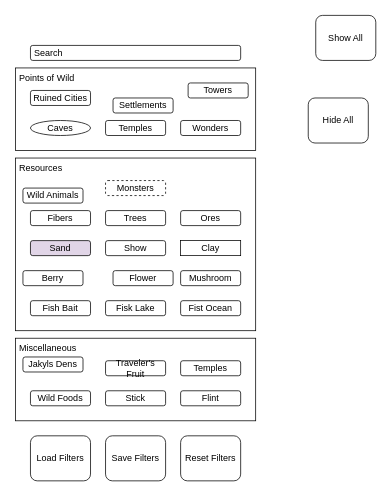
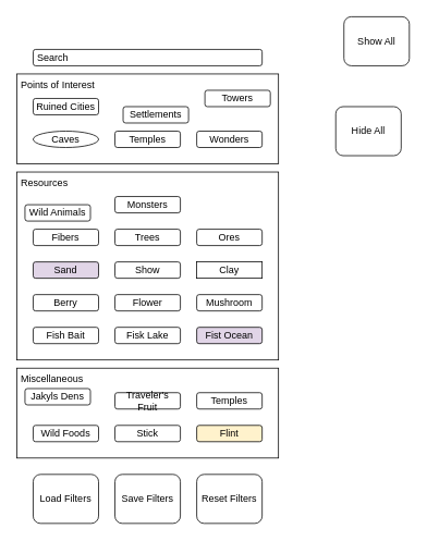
  <mxCell id="0" />
  <mxCell id="1" parent="0" />
  <mxCell id="2" value="&amp;nbsp;Resources" style="rounded=0;whiteSpace=wrap;html=1;align=left;verticalAlign=top;" vertex="1" parent="1"><mxGeometry x="20" y="210" width="320" height="230" as="geometry" /></mxCell>
- <mxCell id="3" value="&lt;div align=&quot;left&quot;&gt;&amp;nbsp;Points of Wild&lt;/div&gt;" style="rounded=0;whiteSpace=wrap;html=1;align=left;verticalAlign=top;" vertex="1" parent="1"><mxGeometry x="20" y="90" width="320" height="110" as="geometry" /></mxCell>
+ <mxCell id="3" value="&lt;div align=&quot;left&quot;&gt;&amp;nbsp;Points of Interest&lt;/div&gt;" style="rounded=0;whiteSpace=wrap;html=1;align=left;verticalAlign=top;" vertex="1" parent="1"><mxGeometry x="20" y="90" width="320" height="110" as="geometry" /></mxCell>
  <mxCell id="4" value="&lt;div align=&quot;left&quot;&gt;&amp;nbsp;Search&lt;/div&gt;" style="rounded=1;whiteSpace=wrap;html=1;align=left;" vertex="1" parent="1"><mxGeometry x="40" y="60" width="280" height="20" as="geometry" /></mxCell>
  <mxCell id="5" value="Ruined Cities" style="rounded=1;whiteSpace=wrap;html=1;" vertex="1" parent="1"><mxGeometry x="40" y="120" width="80" height="20" as="geometry" /></mxCell>
  <mxCell id="6" value="Caves" style="ellipse;whiteSpace=wrap;html=1;" vertex="1" parent="1"><mxGeometry x="40" y="160" width="80" height="20" as="geometry" /></mxCell>
  <mxCell id="7" value="Temples" style="rounded=1;whiteSpace=wrap;html=1;" vertex="1" parent="1"><mxGeometry x="140" y="160" width="80" height="20" as="geometry" /></mxCell>
  <mxCell id="8" value="Towers" style="rounded=1;whiteSpace=wrap;html=1;" vertex="1" parent="1"><mxGeometry x="250" y="110" width="80" height="20" as="geometry" /></mxCell>
  <mxCell id="9" value="Settlements" style="rounded=1;whiteSpace=wrap;html=1;" vertex="1" parent="1"><mxGeometry x="150" y="130" width="80" height="20" as="geometry" /></mxCell>
  <mxCell id="10" value="Wonders" style="rounded=1;whiteSpace=wrap;html=1;" vertex="1" parent="1"><mxGeometry x="240" y="160" width="80" height="20" as="geometry" /></mxCell>
- <mxCell id="11" value="Monsters" style="rounded=1;whiteSpace=wrap;html=1;dashed=1;" vertex="1" parent="1"><mxGeometry x="140" y="240" width="80" height="20" as="geometry" /></mxCell>
+ <mxCell id="11" value="Monsters" style="rounded=1;whiteSpace=wrap;html=1;" vertex="1" parent="1"><mxGeometry x="140" y="240" width="80" height="20" as="geometry" /></mxCell>
  <mxCell id="12" value="Wild Animals" style="rounded=1;whiteSpace=wrap;html=1;" vertex="1" parent="1"><mxGeometry x="30" y="250" width="80" height="20" as="geometry" /></mxCell>
  <mxCell id="13" value="&lt;div align=&quot;left&quot;&gt;&amp;nbsp;Miscellaneous&lt;br&gt;&lt;/div&gt;" style="rounded=0;whiteSpace=wrap;html=1;align=left;verticalAlign=top;" vertex="1" parent="1"><mxGeometry x="20" y="450" width="320" height="110" as="geometry" /></mxCell>
  <mxCell id="14" value="Traveler's Fruit" style="rounded=1;whiteSpace=wrap;html=1;" vertex="1" parent="1"><mxGeometry x="140" y="480" width="80" height="20" as="geometry" /></mxCell>
  <mxCell id="15" value="Jakyls Dens" style="rounded=1;whiteSpace=wrap;html=1;" vertex="1" parent="1"><mxGeometry x="30" y="475" width="80" height="20" as="geometry" /></mxCell>
  <mxCell id="16" value="Temples" style="rounded=1;whiteSpace=wrap;html=1;" vertex="1" parent="1"><mxGeometry x="240" y="480" width="80" height="20" as="geometry" /></mxCell>
  <mxCell id="17" value="Stick" style="rounded=1;whiteSpace=wrap;html=1;" vertex="1" parent="1"><mxGeometry x="140" y="520" width="80" height="20" as="geometry" /></mxCell>
  <mxCell id="18" value="Wild Foods" style="rounded=1;whiteSpace=wrap;html=1;" vertex="1" parent="1"><mxGeometry x="40" y="520" width="80" height="20" as="geometry" /></mxCell>
- <mxCell id="19" value="Flint" style="rounded=1;whiteSpace=wrap;html=1;" vertex="1" parent="1"><mxGeometry x="240" y="520" width="80" height="20" as="geometry" /></mxCell>
+ <mxCell id="19" value="Flint" style="rounded=1;whiteSpace=wrap;html=1;fillColor=#fff2cc;" vertex="1" parent="1"><mxGeometry x="240" y="520" width="80" height="20" as="geometry" /></mxCell>
  <mxCell id="20" value="Trees" style="rounded=1;whiteSpace=wrap;html=1;" vertex="1" parent="1"><mxGeometry x="140" y="280" width="80" height="20" as="geometry" /></mxCell>
  <mxCell id="21" value="Fibers" style="rounded=1;whiteSpace=wrap;html=1;" vertex="1" parent="1"><mxGeometry x="40" y="280" width="80" height="20" as="geometry" /></mxCell>
  <mxCell id="22" value="Ores" style="rounded=1;whiteSpace=wrap;html=1;" vertex="1" parent="1"><mxGeometry x="240" y="280" width="80" height="20" as="geometry" /></mxCell>
  <mxCell id="23" value="Show" style="rounded=1;whiteSpace=wrap;html=1;" vertex="1" parent="1"><mxGeometry x="140" y="320" width="80" height="20" as="geometry" /></mxCell>
  <mxCell id="24" value="Sand" style="rounded=1;whiteSpace=wrap;html=1;fillColor=#e1d5e7;" vertex="1" parent="1"><mxGeometry x="40" y="320" width="80" height="20" as="geometry" /></mxCell>
  <mxCell id="25" value="Clay" style="whiteSpace=wrap;html=1;rounded=0;" vertex="1" parent="1"><mxGeometry x="240" y="320" width="80" height="20" as="geometry" /></mxCell>
- <mxCell id="26" value="Flower" style="rounded=1;whiteSpace=wrap;html=1;" vertex="1" parent="1"><mxGeometry x="150" y="360" width="80" height="20" as="geometry" /></mxCell>
- <mxCell id="27" value="Berry" style="rounded=1;whiteSpace=wrap;html=1;" vertex="1" parent="1"><mxGeometry x="30" y="360" width="80" height="20" as="geometry" /></mxCell>
+ <mxCell id="26" value="Flower" style="rounded=1;whiteSpace=wrap;html=1;" vertex="1" parent="1"><mxGeometry x="140" y="360" width="80" height="20" as="geometry" /></mxCell>
+ <mxCell id="27" value="Berry" style="rounded=1;whiteSpace=wrap;html=1;" vertex="1" parent="1"><mxGeometry x="40" y="360" width="80" height="20" as="geometry" /></mxCell>
  <mxCell id="28" value="Mushroom" style="rounded=1;whiteSpace=wrap;html=1;" vertex="1" parent="1"><mxGeometry x="240" y="360" width="80" height="20" as="geometry" /></mxCell>
  <mxCell id="29" value="Fisk Lake" style="rounded=1;whiteSpace=wrap;html=1;" vertex="1" parent="1"><mxGeometry x="140" y="400" width="80" height="20" as="geometry" /></mxCell>
  <mxCell id="30" value="Fish Bait" style="rounded=1;whiteSpace=wrap;html=1;" vertex="1" parent="1"><mxGeometry x="40" y="400" width="80" height="20" as="geometry" /></mxCell>
- <mxCell id="31" value="Fist Ocean" style="rounded=1;whiteSpace=wrap;html=1;" vertex="1" parent="1"><mxGeometry x="240" y="400" width="80" height="20" as="geometry" /></mxCell>
+ <mxCell id="31" value="Fist Ocean" style="rounded=1;whiteSpace=wrap;html=1;fillColor=#e1d5e7;" vertex="1" parent="1"><mxGeometry x="240" y="400" width="80" height="20" as="geometry" /></mxCell>
  <mxCell id="32" value="Save Filters" style="rounded=1;whiteSpace=wrap;html=1;" vertex="1" parent="1"><mxGeometry x="140" y="580" width="80" height="60" as="geometry" /></mxCell>
  <mxCell id="33" value="Load Filters" style="rounded=1;whiteSpace=wrap;html=1;" vertex="1" parent="1"><mxGeometry x="40" y="580" width="80" height="60" as="geometry" /></mxCell>
  <mxCell id="34" value="Reset Filters" style="rounded=1;whiteSpace=wrap;html=1;" vertex="1" parent="1"><mxGeometry x="240" y="580" width="80" height="60" as="geometry" /></mxCell>
  <mxCell id="35" value="Show All" style="rounded=1;whiteSpace=wrap;html=1;" vertex="1" parent="1"><mxGeometry x="420" y="20" width="80" height="60" as="geometry" /></mxCell>
  <mxCell id="36" value="Hide All" style="rounded=1;whiteSpace=wrap;html=1;" vertex="1" parent="1"><mxGeometry x="410" y="130" width="80" height="60" as="geometry" /></mxCell>
